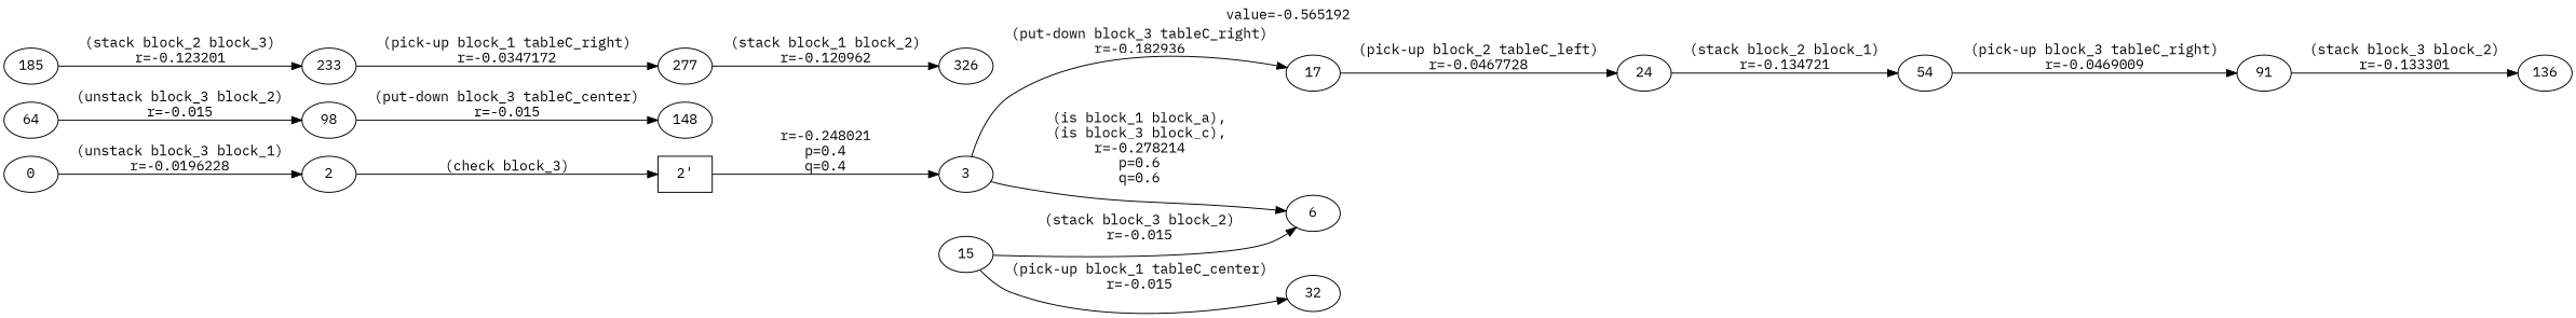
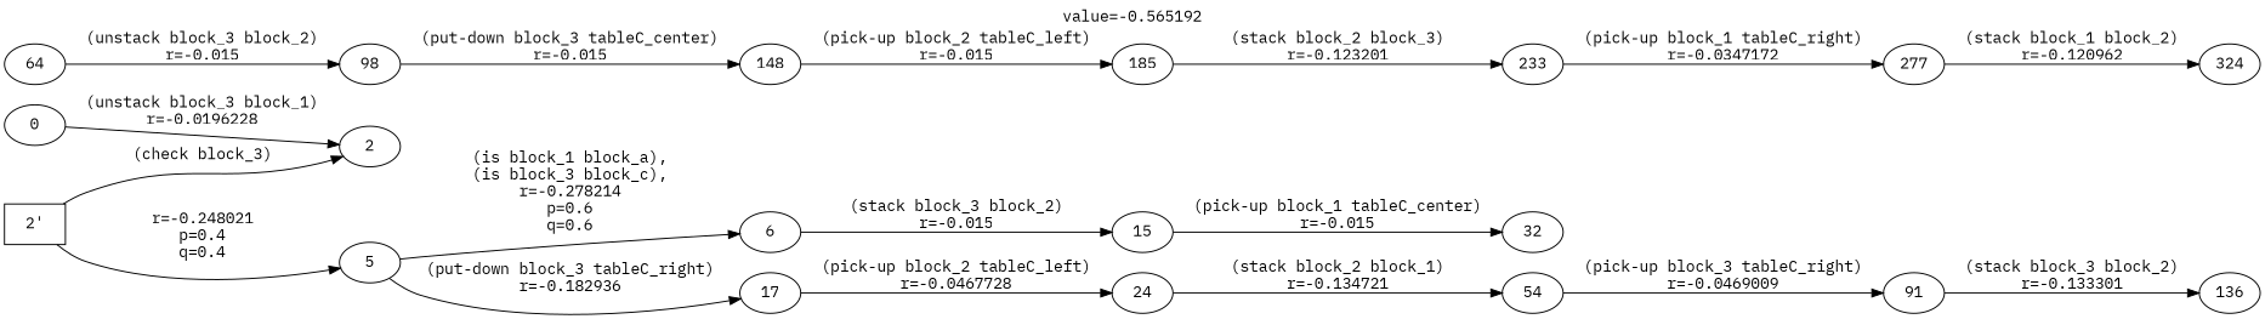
  digraph {
    fontname="IBM Plex Mono"
    label="value=-0.565192"
    labelloc=top
    rankdir=LR
    node [fontname="IBM Plex Mono"]
    edge [fontname="IBM Plex Mono"]
    0
    2
    "2'" [shape=box]
-   5 [label=3]
+   5
    6
    n6 [label=17]
    15
    24
    54
    91
    136
    32
    64
    98
    148
    185
    233
    277
-   326
+   326 [label=324]
    0 -> 2 [label="(unstack block_3 block_1)\nr=-0.0196228"]
-   2 -> "2'" [label="(check block_3)"]
+   "2'" -> 2 [label="(check block_3)"]
    "2'" -> 5 [label="\nr=-0.248021\np=0.4\nq=0.4"]
    5 -> 6 [label="\n(is block_1 block_a),\n(is block_3 block_c),\nr=-0.278214\np=0.6\nq=0.6"]
    5 -> n6 [label="(put-down block_3 tableC_right)\nr=-0.182936"]
-   15 -> 6 [label="(stack block_3 block_2)\nr=-0.015"]
+   6 -> 15 [label="(stack block_3 block_2)\nr=-0.015"]
    n6 -> 24 [label="(pick-up block_2 tableC_left)\nr=-0.0467728"]
    15 -> 32 [label="(pick-up block_1 tableC_center)\nr=-0.015"]
    24 -> 54 [label="(stack block_2 block_1)\nr=-0.134721"]
    54 -> 91 [label="(pick-up block_3 tableC_right)\nr=-0.0469009"]
    91 -> 136 [label="(stack block_3 block_2)\nr=-0.133301"]
    64 -> 98 [label="(unstack block_3 block_2)\nr=-0.015"]
    98 -> 148 [label="(put-down block_3 tableC_center)\nr=-0.015"]
+   148 -> 185 [label="(pick-up block_2 tableC_left)\nr=-0.015"]
    185 -> 233 [label="(stack block_2 block_3)\nr=-0.123201"]
    233 -> 277 [label="(pick-up block_1 tableC_right)\nr=-0.0347172"]
    277 -> 326 [label="(stack block_1 block_2)\nr=-0.120962"]
  }
